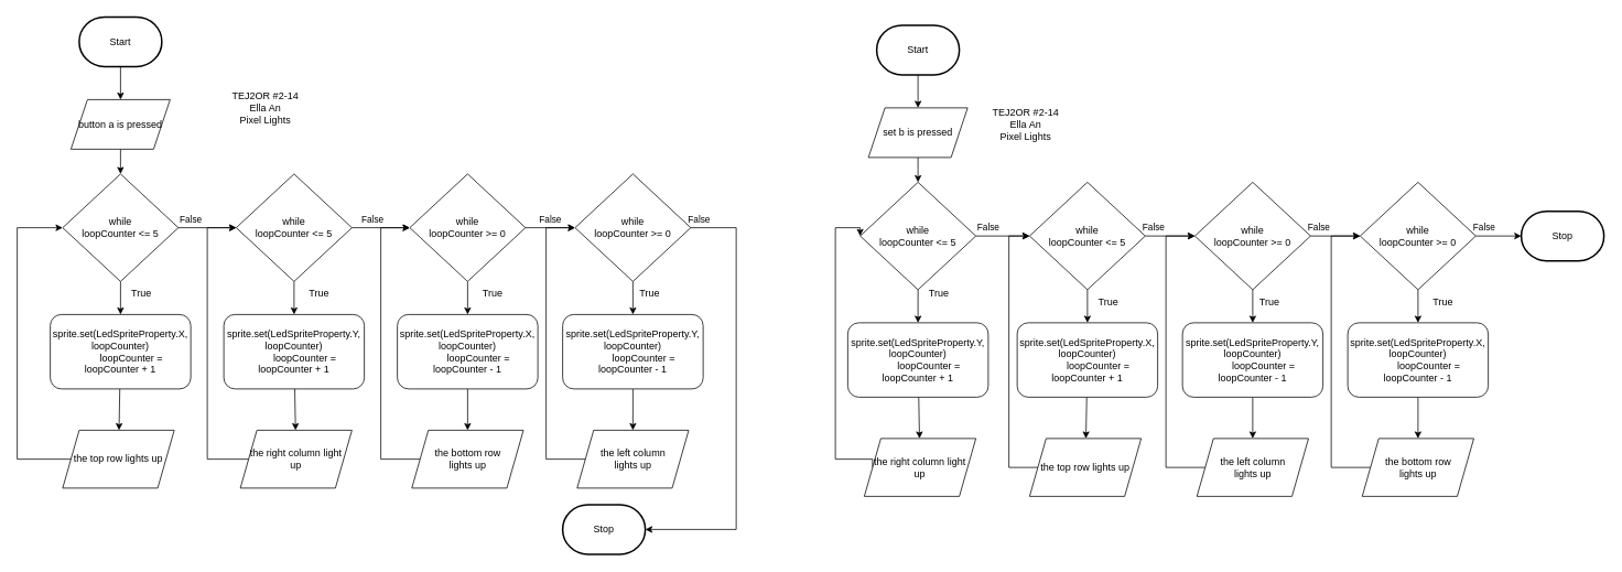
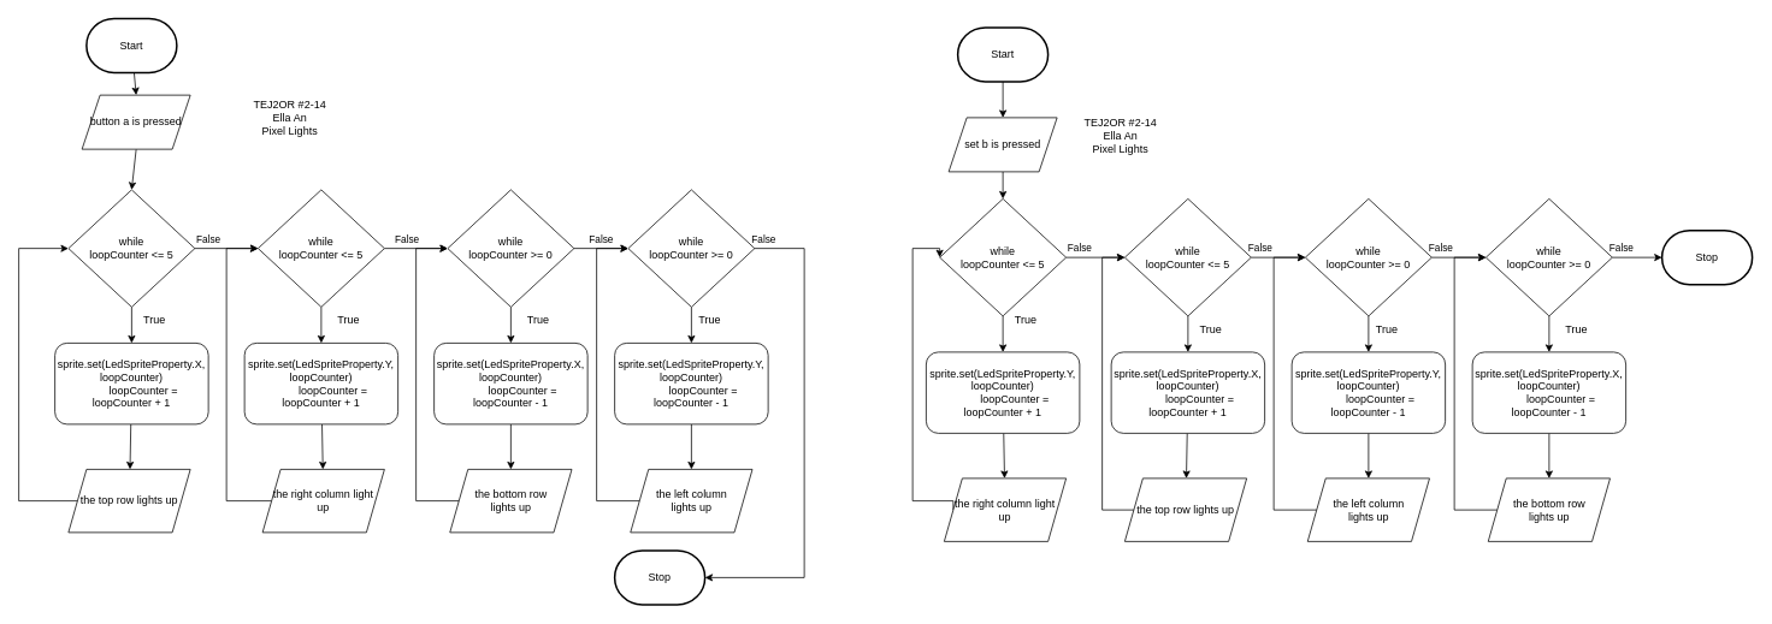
  <mxCell id="0" />
  <mxCell id="1" parent="0" />
  <mxCell id="2" style="edgeStyle=none;html=1;entryX=0.5;entryY=0;entryDx=0;entryDy=0;" edge="1" parent="1" source="3" target="5"><mxGeometry relative="1" as="geometry" /></mxCell>
  <mxCell id="3" value="Start" style="strokeWidth=2;html=1;shape=mxgraph.flowchart.terminator;whiteSpace=wrap;" parent="1" vertex="1"><mxGeometry x="95" y="20" width="100" height="60" as="geometry" /></mxCell>
  <mxCell id="4" style="edgeStyle=none;html=1;exitX=0.5;exitY=1;exitDx=0;exitDy=0;entryX=0.5;entryY=0;entryDx=0;entryDy=0;" edge="1" parent="1" source="5" target="10"><mxGeometry relative="1" as="geometry" /></mxCell>
- <mxCell id="5" value="button a is pressed" style="shape=parallelogram;perimeter=parallelogramPerimeter;whiteSpace=wrap;html=1;fixedSize=1;" vertex="1" parent="1"><mxGeometry x="85" y="120" width="120" height="60" as="geometry" /></mxCell>
+ <mxCell id="5" value="button a is pressed" style="shape=parallelogram;perimeter=parallelogramPerimeter;whiteSpace=wrap;html=1;fixedSize=1;" vertex="1" parent="1"><mxGeometry x="90" y="105" width="120" height="60" as="geometry" /></mxCell>
  <mxCell id="6" value="" style="edgeStyle=none;html=1;" edge="1" parent="1" source="7" target="12"><mxGeometry relative="1" as="geometry" /></mxCell>
  <mxCell id="7" value="&lt;div&gt;sprite.set(LedSpriteProperty.X, loopCounter)&lt;/div&gt;&lt;div&gt;&amp;nbsp; &amp;nbsp; &amp;nbsp; &amp;nbsp; loopCounter = loopCounter + 1&lt;/div&gt;" style="rounded=1;whiteSpace=wrap;html=1;" vertex="1" parent="1"><mxGeometry x="60" y="380" width="170" height="90" as="geometry" /></mxCell>
  <mxCell id="8" style="edgeStyle=none;html=1;exitX=0.5;exitY=1;exitDx=0;exitDy=0;entryX=0.5;entryY=0;entryDx=0;entryDy=0;" edge="1" parent="1" source="10" target="7"><mxGeometry relative="1" as="geometry" /></mxCell>
  <mxCell id="9" value="" style="edgeStyle=none;html=1;" edge="1" parent="1" source="10" target="16"><mxGeometry relative="1" as="geometry" /></mxCell>
  <mxCell id="10" value="while&lt;br&gt;loopCounter &amp;lt;= 5" style="rhombus;whiteSpace=wrap;html=1;" vertex="1" parent="1"><mxGeometry x="75" y="210" width="140" height="130" as="geometry" /></mxCell>
  <mxCell id="11" style="edgeStyle=orthogonalEdgeStyle;html=1;exitX=0;exitY=0.5;exitDx=0;exitDy=0;entryX=0;entryY=0.5;entryDx=0;entryDy=0;rounded=0;" edge="1" parent="1" source="12" target="10"><mxGeometry relative="1" as="geometry"><Array as="points"><mxPoint x="20" y="555" /><mxPoint x="20" y="275" /></Array></mxGeometry></mxCell>
  <mxCell id="12" value="the top row lights up" style="shape=parallelogram;perimeter=parallelogramPerimeter;whiteSpace=wrap;html=1;fixedSize=1;" vertex="1" parent="1"><mxGeometry x="75" y="520" width="135" height="70" as="geometry" /></mxCell>
  <mxCell id="13" value="True" style="text;html=1;align=center;verticalAlign=middle;resizable=0;points=[];autosize=1;strokeColor=none;fillColor=none;" vertex="1" parent="1"><mxGeometry x="145" y="340" width="50" height="30" as="geometry" /></mxCell>
  <mxCell id="14" value="" style="edgeStyle=none;html=1;" edge="1" parent="1" source="16" target="18"><mxGeometry relative="1" as="geometry" /></mxCell>
  <mxCell id="15" value="" style="edgeStyle=orthogonalEdgeStyle;shape=connector;rounded=0;html=1;labelBackgroundColor=default;strokeColor=default;fontFamily=Helvetica;fontSize=11;fontColor=default;endArrow=classic;" edge="1" parent="1" source="16" target="25"><mxGeometry relative="1" as="geometry" /></mxCell>
  <mxCell id="16" value="while&lt;br&gt;loopCounter &amp;lt;= 5" style="rhombus;whiteSpace=wrap;html=1;" vertex="1" parent="1"><mxGeometry x="285" y="210" width="140" height="130" as="geometry" /></mxCell>
  <mxCell id="17" value="" style="edgeStyle=none;html=1;" edge="1" parent="1" source="18" target="20"><mxGeometry relative="1" as="geometry" /></mxCell>
  <mxCell id="18" value="&lt;div&gt;sprite.set(LedSpriteProperty.Y, loopCounter)&lt;/div&gt;&lt;div&gt;&amp;nbsp; &amp;nbsp; &amp;nbsp; &amp;nbsp; loopCounter = loopCounter + 1&lt;/div&gt;" style="rounded=1;whiteSpace=wrap;html=1;" vertex="1" parent="1"><mxGeometry x="270" y="380" width="170" height="90" as="geometry" /></mxCell>
  <mxCell id="19" style="edgeStyle=orthogonalEdgeStyle;shape=connector;rounded=0;html=1;exitX=0;exitY=0.5;exitDx=0;exitDy=0;entryX=0;entryY=0.5;entryDx=0;entryDy=0;labelBackgroundColor=default;strokeColor=default;fontFamily=Helvetica;fontSize=11;fontColor=default;endArrow=classic;" edge="1" parent="1" source="20" target="16"><mxGeometry relative="1" as="geometry"><Array as="points"><mxPoint x="250" y="555" /><mxPoint x="250" y="275" /></Array></mxGeometry></mxCell>
  <mxCell id="20" value="the right column light&lt;br&gt;up" style="shape=parallelogram;perimeter=parallelogramPerimeter;whiteSpace=wrap;html=1;fixedSize=1;" vertex="1" parent="1"><mxGeometry x="290" y="520" width="135" height="70" as="geometry" /></mxCell>
  <mxCell id="21" value="False" style="text;html=1;align=center;verticalAlign=middle;resizable=0;points=[];autosize=1;strokeColor=none;fillColor=none;fontSize=11;fontFamily=Helvetica;fontColor=default;" vertex="1" parent="1"><mxGeometry x="205" y="250" width="50" height="30" as="geometry" /></mxCell>
  <mxCell id="22" value="True" style="text;html=1;align=center;verticalAlign=middle;resizable=0;points=[];autosize=1;strokeColor=none;fillColor=none;" vertex="1" parent="1"><mxGeometry x="360" y="340" width="50" height="30" as="geometry" /></mxCell>
  <mxCell id="23" value="" style="edgeStyle=orthogonalEdgeStyle;shape=connector;rounded=0;html=1;labelBackgroundColor=default;strokeColor=default;fontFamily=Helvetica;fontSize=11;fontColor=default;endArrow=classic;" edge="1" parent="1" source="25" target="27"><mxGeometry relative="1" as="geometry" /></mxCell>
  <mxCell id="24" style="edgeStyle=orthogonalEdgeStyle;shape=connector;rounded=0;html=1;exitX=1;exitY=0.5;exitDx=0;exitDy=0;entryX=0;entryY=0.5;entryDx=0;entryDy=0;labelBackgroundColor=default;strokeColor=default;fontFamily=Helvetica;fontSize=11;fontColor=default;endArrow=classic;" edge="1" parent="1" source="25" target="32"><mxGeometry relative="1" as="geometry" /></mxCell>
  <mxCell id="25" value="while&lt;br&gt;loopCounter &amp;gt;= 0" style="rhombus;whiteSpace=wrap;html=1;" vertex="1" parent="1"><mxGeometry x="495" y="210" width="140" height="130" as="geometry" /></mxCell>
  <mxCell id="26" value="" style="edgeStyle=orthogonalEdgeStyle;shape=connector;rounded=0;html=1;labelBackgroundColor=default;strokeColor=default;fontFamily=Helvetica;fontSize=11;fontColor=default;endArrow=classic;" edge="1" parent="1" source="27" target="29"><mxGeometry relative="1" as="geometry" /></mxCell>
  <mxCell id="27" value="&lt;div&gt;sprite.set(LedSpriteProperty.X, loopCounter)&lt;/div&gt;&lt;div&gt;&amp;nbsp; &amp;nbsp; &amp;nbsp; &amp;nbsp; loopCounter = loopCounter - 1&lt;/div&gt;&lt;div&gt;&lt;/div&gt;" style="rounded=1;whiteSpace=wrap;html=1;" vertex="1" parent="1"><mxGeometry x="480" y="380" width="170" height="90" as="geometry" /></mxCell>
  <mxCell id="28" style="edgeStyle=orthogonalEdgeStyle;shape=connector;rounded=0;html=1;exitX=0;exitY=0.5;exitDx=0;exitDy=0;entryX=0;entryY=0.5;entryDx=0;entryDy=0;labelBackgroundColor=default;strokeColor=default;fontFamily=Helvetica;fontSize=11;fontColor=default;endArrow=classic;" edge="1" parent="1" source="29" target="25"><mxGeometry relative="1" as="geometry"><Array as="points"><mxPoint x="460" y="555" /><mxPoint x="460" y="275" /></Array></mxGeometry></mxCell>
  <mxCell id="29" value="the bottom row&lt;br&gt;lights up" style="shape=parallelogram;perimeter=parallelogramPerimeter;whiteSpace=wrap;html=1;fixedSize=1;" vertex="1" parent="1"><mxGeometry x="497.5" y="520" width="135" height="70" as="geometry" /></mxCell>
  <mxCell id="30" value="" style="edgeStyle=orthogonalEdgeStyle;shape=connector;rounded=0;html=1;labelBackgroundColor=default;strokeColor=default;fontFamily=Helvetica;fontSize=11;fontColor=default;endArrow=classic;" edge="1" parent="1" source="32" target="37"><mxGeometry relative="1" as="geometry" /></mxCell>
  <mxCell id="31" style="edgeStyle=orthogonalEdgeStyle;shape=connector;rounded=0;html=1;exitX=1;exitY=0.5;exitDx=0;exitDy=0;entryX=1;entryY=0.5;entryDx=0;entryDy=0;entryPerimeter=0;labelBackgroundColor=default;strokeColor=default;fontFamily=Helvetica;fontSize=12;fontColor=default;endArrow=classic;" edge="1" parent="1" source="32" target="81"><mxGeometry relative="1" as="geometry"><Array as="points"><mxPoint x="890" y="275" /><mxPoint x="890" y="640" /></Array></mxGeometry></mxCell>
  <mxCell id="32" value="while&lt;br&gt;loopCounter &amp;gt;= 0" style="rhombus;whiteSpace=wrap;html=1;" vertex="1" parent="1"><mxGeometry x="695" y="210" width="140" height="130" as="geometry" /></mxCell>
  <mxCell id="33" value="True" style="text;html=1;align=center;verticalAlign=middle;resizable=0;points=[];autosize=1;strokeColor=none;fillColor=none;" vertex="1" parent="1"><mxGeometry x="570" y="340" width="50" height="30" as="geometry" /></mxCell>
  <mxCell id="34" value="False" style="text;html=1;align=center;verticalAlign=middle;resizable=0;points=[];autosize=1;strokeColor=none;fillColor=none;fontSize=11;fontFamily=Helvetica;fontColor=default;" vertex="1" parent="1"><mxGeometry x="425" y="250" width="50" height="30" as="geometry" /></mxCell>
  <mxCell id="35" value="False" style="text;html=1;align=center;verticalAlign=middle;resizable=0;points=[];autosize=1;strokeColor=none;fillColor=none;fontSize=11;fontFamily=Helvetica;fontColor=default;" vertex="1" parent="1"><mxGeometry x="640" y="250" width="50" height="30" as="geometry" /></mxCell>
  <mxCell id="36" value="" style="edgeStyle=orthogonalEdgeStyle;shape=connector;rounded=0;html=1;labelBackgroundColor=default;strokeColor=default;fontFamily=Helvetica;fontSize=11;fontColor=default;endArrow=classic;" edge="1" parent="1" source="37" target="39"><mxGeometry relative="1" as="geometry" /></mxCell>
  <mxCell id="37" value="&lt;div&gt;sprite.set(LedSpriteProperty.Y, loopCounter)&lt;/div&gt;&lt;div&gt;&amp;nbsp; &amp;nbsp; &amp;nbsp; &amp;nbsp; loopCounter = loopCounter - 1&lt;/div&gt;&lt;div&gt;&lt;/div&gt;" style="rounded=1;whiteSpace=wrap;html=1;" vertex="1" parent="1"><mxGeometry x="680" y="380" width="170" height="90" as="geometry" /></mxCell>
  <mxCell id="38" style="edgeStyle=orthogonalEdgeStyle;shape=connector;rounded=0;html=1;exitX=0;exitY=0.5;exitDx=0;exitDy=0;entryX=0;entryY=0.5;entryDx=0;entryDy=0;labelBackgroundColor=default;strokeColor=default;fontFamily=Helvetica;fontSize=11;fontColor=default;endArrow=classic;" edge="1" parent="1" source="39" target="32"><mxGeometry relative="1" as="geometry"><Array as="points"><mxPoint x="660" y="555" /><mxPoint x="660" y="275" /></Array></mxGeometry></mxCell>
  <mxCell id="39" value="the left column&lt;br&gt;lights up" style="shape=parallelogram;perimeter=parallelogramPerimeter;whiteSpace=wrap;html=1;fixedSize=1;" vertex="1" parent="1"><mxGeometry x="697.5" y="520" width="135" height="70" as="geometry" /></mxCell>
  <mxCell id="40" value="True" style="text;html=1;align=center;verticalAlign=middle;resizable=0;points=[];autosize=1;strokeColor=none;fillColor=none;" vertex="1" parent="1"><mxGeometry x="760" y="340" width="50" height="30" as="geometry" /></mxCell>
  <mxCell id="41" value="&lt;font style=&quot;font-size: 12px;&quot;&gt;TEJ2OR #2-14&lt;br&gt;Ella An&lt;br&gt;Pixel Lights&lt;/font&gt;" style="text;html=1;align=center;verticalAlign=middle;resizable=0;points=[];autosize=1;strokeColor=none;fillColor=none;fontSize=11;fontFamily=Helvetica;fontColor=default;" vertex="1" parent="1"><mxGeometry x="270" y="100" width="100" height="60" as="geometry" /></mxCell>
  <mxCell id="42" value="" style="edgeStyle=orthogonalEdgeStyle;shape=connector;rounded=0;html=1;labelBackgroundColor=default;strokeColor=default;fontFamily=Helvetica;fontSize=12;fontColor=default;endArrow=classic;" edge="1" parent="1" source="43" target="45"><mxGeometry relative="1" as="geometry" /></mxCell>
  <mxCell id="43" value="Start" style="strokeWidth=2;html=1;shape=mxgraph.flowchart.terminator;whiteSpace=wrap;" vertex="1" parent="1"><mxGeometry x="1060" y="30" width="100" height="60" as="geometry" /></mxCell>
  <mxCell id="44" value="" style="edgeStyle=orthogonalEdgeStyle;shape=connector;rounded=0;html=1;labelBackgroundColor=default;strokeColor=default;fontFamily=Helvetica;fontSize=12;fontColor=default;endArrow=classic;" edge="1" parent="1" source="45" target="48"><mxGeometry relative="1" as="geometry" /></mxCell>
  <mxCell id="45" value="set b is pressed" style="shape=parallelogram;perimeter=parallelogramPerimeter;whiteSpace=wrap;html=1;fixedSize=1;" vertex="1" parent="1"><mxGeometry x="1050" y="130" width="120" height="60" as="geometry" /></mxCell>
  <mxCell id="46" value="" style="edgeStyle=none;html=1;" edge="1" parent="1" source="48"><mxGeometry relative="1" as="geometry"><mxPoint x="1110" y="390" as="targetPoint" /></mxGeometry></mxCell>
  <mxCell id="47" value="" style="edgeStyle=orthogonalEdgeStyle;shape=connector;rounded=0;html=1;labelBackgroundColor=default;strokeColor=default;fontFamily=Helvetica;fontSize=12;fontColor=default;endArrow=classic;" edge="1" parent="1" source="48" target="58"><mxGeometry relative="1" as="geometry" /></mxCell>
  <mxCell id="48" value="while&lt;br&gt;loopCounter &amp;lt;= 5" style="rhombus;whiteSpace=wrap;html=1;" vertex="1" parent="1"><mxGeometry x="1040" y="220" width="140" height="130" as="geometry" /></mxCell>
  <mxCell id="49" value="" style="edgeStyle=none;html=1;" edge="1" parent="1" target="52"><mxGeometry relative="1" as="geometry"><mxPoint x="1110.865" y="480" as="sourcePoint" /></mxGeometry></mxCell>
  <mxCell id="50" value="&lt;div&gt;sprite.set(LedSpriteProperty.Y, loopCounter)&lt;/div&gt;&lt;div&gt;&amp;nbsp; &amp;nbsp; &amp;nbsp; &amp;nbsp; loopCounter = loopCounter + 1&lt;/div&gt;" style="rounded=1;whiteSpace=wrap;html=1;" vertex="1" parent="1"><mxGeometry x="1025" y="390" width="170" height="90" as="geometry" /></mxCell>
  <mxCell id="51" style="edgeStyle=orthogonalEdgeStyle;shape=connector;rounded=0;html=1;exitX=0;exitY=0.5;exitDx=0;exitDy=0;entryX=0;entryY=0.5;entryDx=0;entryDy=0;labelBackgroundColor=default;strokeColor=default;fontFamily=Helvetica;fontSize=12;fontColor=default;endArrow=classic;" edge="1" parent="1" source="52" target="48"><mxGeometry relative="1" as="geometry"><Array as="points"><mxPoint x="1055" y="555" /><mxPoint x="1010" y="555" /><mxPoint x="1010" y="275" /><mxPoint x="1040" y="275" /></Array></mxGeometry></mxCell>
  <mxCell id="52" value="the right column light&lt;br&gt;up" style="shape=parallelogram;perimeter=parallelogramPerimeter;whiteSpace=wrap;html=1;fixedSize=1;" vertex="1" parent="1"><mxGeometry x="1045" y="530" width="135" height="70" as="geometry" /></mxCell>
  <mxCell id="53" value="True" style="text;html=1;align=center;verticalAlign=middle;resizable=0;points=[];autosize=1;strokeColor=none;fillColor=none;" vertex="1" parent="1"><mxGeometry x="1110" y="340" width="50" height="30" as="geometry" /></mxCell>
  <mxCell id="54" value="" style="edgeStyle=none;html=1;" edge="1" parent="1" source="55" target="60"><mxGeometry relative="1" as="geometry" /></mxCell>
  <mxCell id="55" value="&lt;div&gt;sprite.set(LedSpriteProperty.X, loopCounter)&lt;/div&gt;&lt;div&gt;&amp;nbsp; &amp;nbsp; &amp;nbsp; &amp;nbsp; loopCounter = loopCounter + 1&lt;/div&gt;" style="rounded=1;whiteSpace=wrap;html=1;" vertex="1" parent="1"><mxGeometry x="1230" y="390" width="170" height="90" as="geometry" /></mxCell>
  <mxCell id="56" style="edgeStyle=none;html=1;exitX=0.5;exitY=1;exitDx=0;exitDy=0;entryX=0.5;entryY=0;entryDx=0;entryDy=0;" edge="1" parent="1" source="58" target="55"><mxGeometry relative="1" as="geometry" /></mxCell>
  <mxCell id="57" value="" style="edgeStyle=orthogonalEdgeStyle;shape=connector;rounded=0;html=1;labelBackgroundColor=default;strokeColor=default;fontFamily=Helvetica;fontSize=12;fontColor=default;endArrow=classic;" edge="1" parent="1" source="58" target="64"><mxGeometry relative="1" as="geometry" /></mxCell>
  <mxCell id="58" value="while&lt;br&gt;loopCounter &amp;lt;= 5" style="rhombus;whiteSpace=wrap;html=1;" vertex="1" parent="1"><mxGeometry x="1245" y="220" width="140" height="130" as="geometry" /></mxCell>
  <mxCell id="59" style="edgeStyle=orthogonalEdgeStyle;shape=connector;rounded=0;html=1;exitX=0;exitY=0.5;exitDx=0;exitDy=0;entryX=0;entryY=0.5;entryDx=0;entryDy=0;labelBackgroundColor=default;strokeColor=default;fontFamily=Helvetica;fontSize=12;fontColor=default;endArrow=classic;" edge="1" parent="1" source="60" target="58"><mxGeometry relative="1" as="geometry"><Array as="points"><mxPoint x="1220" y="565" /><mxPoint x="1220" y="285" /></Array></mxGeometry></mxCell>
  <mxCell id="60" value="the top row lights up" style="shape=parallelogram;perimeter=parallelogramPerimeter;whiteSpace=wrap;html=1;fixedSize=1;" vertex="1" parent="1"><mxGeometry x="1245" y="530" width="135" height="70" as="geometry" /></mxCell>
  <mxCell id="61" value="True" style="text;html=1;align=center;verticalAlign=middle;resizable=0;points=[];autosize=1;strokeColor=none;fillColor=none;" vertex="1" parent="1"><mxGeometry x="1315" y="350" width="50" height="30" as="geometry" /></mxCell>
  <mxCell id="62" value="" style="edgeStyle=orthogonalEdgeStyle;shape=connector;rounded=0;html=1;labelBackgroundColor=default;strokeColor=default;fontFamily=Helvetica;fontSize=11;fontColor=default;endArrow=classic;" edge="1" parent="1" source="64" target="66"><mxGeometry relative="1" as="geometry" /></mxCell>
  <mxCell id="63" value="" style="edgeStyle=orthogonalEdgeStyle;shape=connector;rounded=0;html=1;labelBackgroundColor=default;strokeColor=default;fontFamily=Helvetica;fontSize=12;fontColor=default;endArrow=classic;" edge="1" parent="1" source="64" target="72"><mxGeometry relative="1" as="geometry" /></mxCell>
  <mxCell id="64" value="while&lt;br&gt;loopCounter &amp;gt;= 0" style="rhombus;whiteSpace=wrap;html=1;" vertex="1" parent="1"><mxGeometry x="1445" y="220" width="140" height="130" as="geometry" /></mxCell>
  <mxCell id="65" value="" style="edgeStyle=orthogonalEdgeStyle;shape=connector;rounded=0;html=1;labelBackgroundColor=default;strokeColor=default;fontFamily=Helvetica;fontSize=11;fontColor=default;endArrow=classic;" edge="1" parent="1" source="66" target="68"><mxGeometry relative="1" as="geometry" /></mxCell>
  <mxCell id="66" value="&lt;div&gt;sprite.set(LedSpriteProperty.Y, loopCounter)&lt;/div&gt;&lt;div&gt;&amp;nbsp; &amp;nbsp; &amp;nbsp; &amp;nbsp; loopCounter = loopCounter - 1&lt;/div&gt;&lt;div&gt;&lt;/div&gt;" style="rounded=1;whiteSpace=wrap;html=1;" vertex="1" parent="1"><mxGeometry x="1430" y="390" width="170" height="90" as="geometry" /></mxCell>
  <mxCell id="67" style="edgeStyle=orthogonalEdgeStyle;shape=connector;rounded=0;html=1;exitX=0;exitY=0.5;exitDx=0;exitDy=0;entryX=0;entryY=0.5;entryDx=0;entryDy=0;labelBackgroundColor=default;strokeColor=default;fontFamily=Helvetica;fontSize=11;fontColor=default;endArrow=classic;" edge="1" parent="1" source="68" target="64"><mxGeometry relative="1" as="geometry"><Array as="points"><mxPoint x="1410" y="565" /><mxPoint x="1410" y="285" /></Array></mxGeometry></mxCell>
  <mxCell id="68" value="the left column&lt;br&gt;lights up" style="shape=parallelogram;perimeter=parallelogramPerimeter;whiteSpace=wrap;html=1;fixedSize=1;" vertex="1" parent="1"><mxGeometry x="1447.5" y="530" width="135" height="70" as="geometry" /></mxCell>
  <mxCell id="69" value="True" style="text;html=1;align=center;verticalAlign=middle;resizable=0;points=[];autosize=1;strokeColor=none;fillColor=none;" vertex="1" parent="1"><mxGeometry x="1510" y="350" width="50" height="30" as="geometry" /></mxCell>
  <mxCell id="70" value="" style="edgeStyle=orthogonalEdgeStyle;shape=connector;rounded=0;html=1;labelBackgroundColor=default;strokeColor=default;fontFamily=Helvetica;fontSize=11;fontColor=default;endArrow=classic;" edge="1" parent="1" source="72" target="74"><mxGeometry relative="1" as="geometry" /></mxCell>
  <mxCell id="71" value="" style="edgeStyle=orthogonalEdgeStyle;shape=connector;rounded=0;html=1;labelBackgroundColor=default;strokeColor=default;fontFamily=Helvetica;fontSize=12;fontColor=default;endArrow=classic;" edge="1" parent="1" source="72" target="83"><mxGeometry relative="1" as="geometry" /></mxCell>
  <mxCell id="72" value="while&lt;br&gt;loopCounter &amp;gt;= 0" style="rhombus;whiteSpace=wrap;html=1;" vertex="1" parent="1"><mxGeometry x="1645" y="220" width="140" height="130" as="geometry" /></mxCell>
  <mxCell id="73" value="" style="edgeStyle=orthogonalEdgeStyle;shape=connector;rounded=0;html=1;labelBackgroundColor=default;strokeColor=default;fontFamily=Helvetica;fontSize=11;fontColor=default;endArrow=classic;" edge="1" parent="1" source="74" target="76"><mxGeometry relative="1" as="geometry" /></mxCell>
  <mxCell id="74" value="&lt;div&gt;sprite.set(LedSpriteProperty.X, loopCounter)&lt;/div&gt;&lt;div&gt;&amp;nbsp; &amp;nbsp; &amp;nbsp; &amp;nbsp; loopCounter = loopCounter - 1&lt;/div&gt;&lt;div&gt;&lt;/div&gt;" style="rounded=1;whiteSpace=wrap;html=1;" vertex="1" parent="1"><mxGeometry x="1630" y="390" width="170" height="90" as="geometry" /></mxCell>
  <mxCell id="75" style="edgeStyle=orthogonalEdgeStyle;shape=connector;rounded=0;html=1;exitX=0;exitY=0.5;exitDx=0;exitDy=0;entryX=0;entryY=0.5;entryDx=0;entryDy=0;labelBackgroundColor=default;strokeColor=default;fontFamily=Helvetica;fontSize=11;fontColor=default;endArrow=classic;" edge="1" parent="1" source="76" target="72"><mxGeometry relative="1" as="geometry"><Array as="points"><mxPoint x="1610" y="565" /><mxPoint x="1610" y="285" /></Array></mxGeometry></mxCell>
  <mxCell id="76" value="the bottom row&lt;br&gt;lights up" style="shape=parallelogram;perimeter=parallelogramPerimeter;whiteSpace=wrap;html=1;fixedSize=1;" vertex="1" parent="1"><mxGeometry x="1647.5" y="530" width="135" height="70" as="geometry" /></mxCell>
  <mxCell id="77" value="True" style="text;html=1;align=center;verticalAlign=middle;resizable=0;points=[];autosize=1;strokeColor=none;fillColor=none;" vertex="1" parent="1"><mxGeometry x="1720" y="350" width="50" height="30" as="geometry" /></mxCell>
  <mxCell id="78" value="False" style="text;html=1;align=center;verticalAlign=middle;resizable=0;points=[];autosize=1;strokeColor=none;fillColor=none;fontSize=11;fontFamily=Helvetica;fontColor=default;" vertex="1" parent="1"><mxGeometry x="1170" y="260" width="50" height="30" as="geometry" /></mxCell>
  <mxCell id="79" value="False" style="text;html=1;align=center;verticalAlign=middle;resizable=0;points=[];autosize=1;strokeColor=none;fillColor=none;fontSize=11;fontFamily=Helvetica;fontColor=default;" vertex="1" parent="1"><mxGeometry x="1370" y="260" width="50" height="30" as="geometry" /></mxCell>
  <mxCell id="80" value="False" style="text;html=1;align=center;verticalAlign=middle;resizable=0;points=[];autosize=1;strokeColor=none;fillColor=none;fontSize=11;fontFamily=Helvetica;fontColor=default;" vertex="1" parent="1"><mxGeometry x="1570" y="260" width="50" height="30" as="geometry" /></mxCell>
  <mxCell id="81" value="Stop" style="strokeWidth=2;html=1;shape=mxgraph.flowchart.terminator;whiteSpace=wrap;" vertex="1" parent="1"><mxGeometry x="680" y="610" width="100" height="60" as="geometry" /></mxCell>
  <mxCell id="82" value="False" style="text;html=1;align=center;verticalAlign=middle;resizable=0;points=[];autosize=1;strokeColor=none;fillColor=none;fontSize=11;fontFamily=Helvetica;fontColor=default;" vertex="1" parent="1"><mxGeometry x="820" y="250" width="50" height="30" as="geometry" /></mxCell>
  <mxCell id="83" value="Stop" style="strokeWidth=2;html=1;shape=mxgraph.flowchart.terminator;whiteSpace=wrap;" vertex="1" parent="1"><mxGeometry x="1840" y="255" width="100" height="60" as="geometry" /></mxCell>
  <mxCell id="84" value="False" style="text;html=1;align=center;verticalAlign=middle;resizable=0;points=[];autosize=1;strokeColor=none;fillColor=none;fontSize=11;fontFamily=Helvetica;fontColor=default;" vertex="1" parent="1"><mxGeometry x="1770" y="260" width="50" height="30" as="geometry" /></mxCell>
  <mxCell id="85" value="&lt;font style=&quot;font-size: 12px;&quot;&gt;TEJ2OR #2-14&lt;br&gt;Ella An&lt;br&gt;Pixel Lights&lt;/font&gt;" style="text;html=1;align=center;verticalAlign=middle;resizable=0;points=[];autosize=1;strokeColor=none;fillColor=none;fontSize=11;fontFamily=Helvetica;fontColor=default;" vertex="1" parent="1"><mxGeometry x="1190" y="120" width="100" height="60" as="geometry" /></mxCell>
